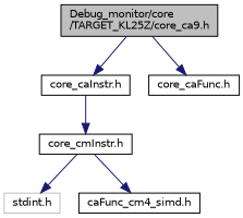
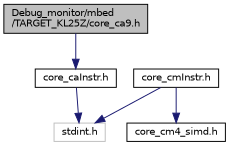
  digraph {
    node [color=black fillcolor=white fontname=Helvetica fontsize=10 shape=record style=filled]
    edge [color=midnightblue fontname=Helvetica fontsize=10 labelfontname=Helvetica labelfontsize=10 style=solid]
-   n1 [fillcolor=grey75 fontcolor=black height=0.2 label="Debug_monitor/core\l/TARGET_KL25Z/core_ca9.h" width=0.4]
+   n1 [fillcolor=grey75 fontcolor=black height=0.2 label="Debug_monitor/mbed\l/TARGET_KL25Z/core_ca9.h" width=0.4]
    n2 [height=0.2 label="core_caInstr.h" width=0.4]
-   n3 [height=0.2 label="core_caFunc.h" width=0.4]
    n4 [color=grey75 height=0.2 label="stdint.h" width=0.4]
    n5 [height=0.2 label="core_cmInstr.h" width=0.4]
-   n6 [height=0.2 label="caFunc_cm4_simd.h" width=0.4]
+   n6 [height=0.2 label="core_cm4_simd.h" width=0.4]
    n1 -> n2
-   n1 -> n3
-   n2 -> n5
+   n2 -> n4
    n5 -> n4
    n5 -> n6
  }
